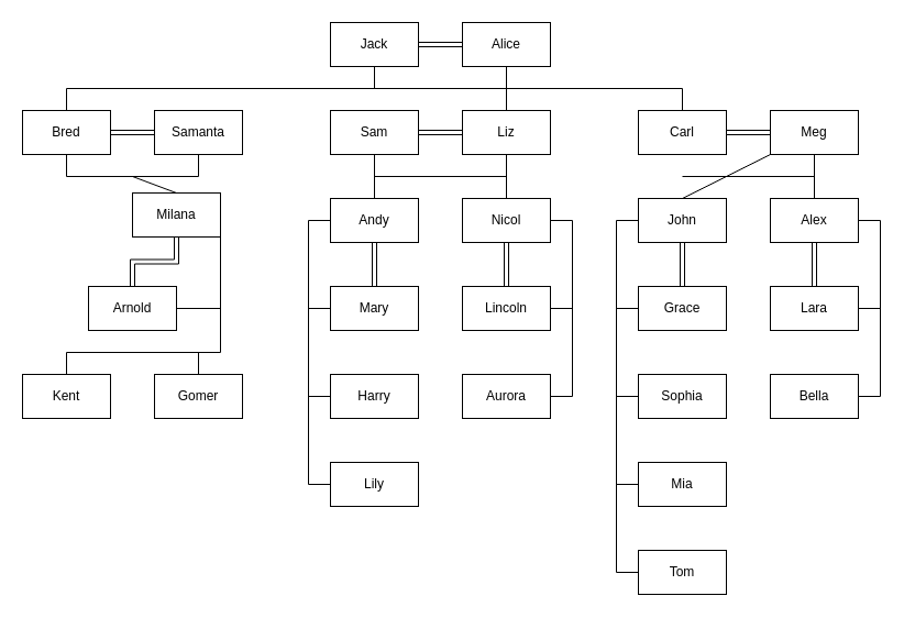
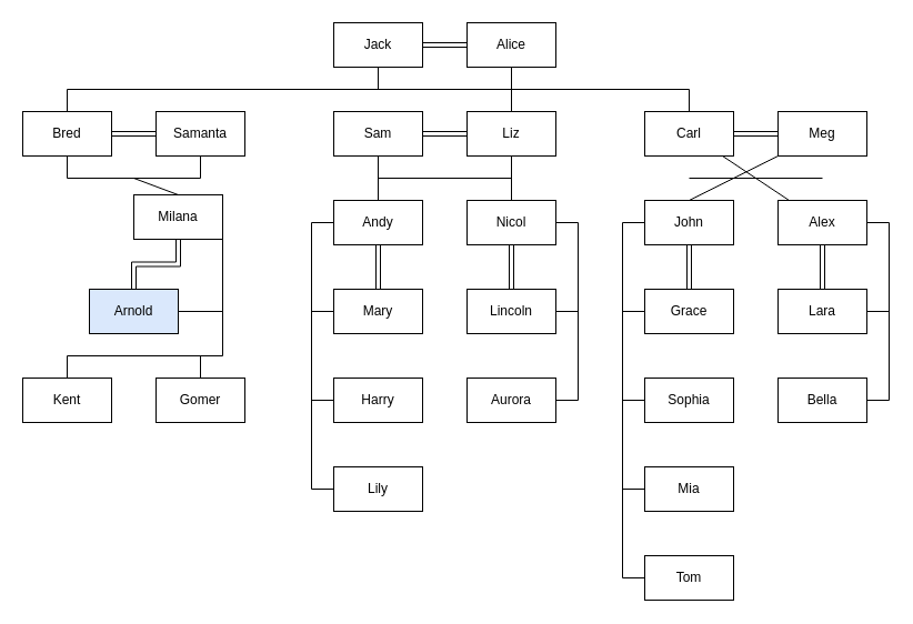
  <mxCell id="0" />
  <mxCell id="1" parent="0" />
  <mxCell id="2" style="edgeStyle=orthogonalEdgeStyle;shape=link;rounded=0;orthogonalLoop=1;jettySize=auto;html=1;exitX=1;exitY=0.5;exitDx=0;exitDy=0;entryX=0;entryY=0.5;entryDx=0;entryDy=0;" edge="1" parent="1" source="3" target="4"><mxGeometry relative="1" as="geometry" /></mxCell>
  <mxCell id="3" value="Jack" style="rounded=0;whiteSpace=wrap;html=1;" vertex="1" parent="1"><mxGeometry x="300" width="80" height="40" as="geometry" y="20" /></mxCell>
  <mxCell id="4" value="Alice" style="rounded=0;whiteSpace=wrap;html=1;" vertex="1" parent="1"><mxGeometry x="420" width="80" height="40" as="geometry" y="20" /></mxCell>
  <mxCell id="5" style="edgeStyle=orthogonalEdgeStyle;shape=link;rounded=0;orthogonalLoop=1;jettySize=auto;html=1;exitX=1;exitY=0.5;exitDx=0;exitDy=0;entryX=0;entryY=0.5;entryDx=0;entryDy=0;" edge="1" parent="1" source="6" target="12"><mxGeometry relative="1" as="geometry" /></mxCell>
  <mxCell id="6" value="Bred" style="rounded=0;whiteSpace=wrap;html=1;" vertex="1" parent="1"><mxGeometry y="100" width="80" height="40" as="geometry" x="20" /></mxCell>
  <mxCell id="7" style="edgeStyle=orthogonalEdgeStyle;shape=link;rounded=0;orthogonalLoop=1;jettySize=auto;html=1;exitX=1;exitY=0.5;exitDx=0;exitDy=0;entryX=0;entryY=0.5;entryDx=0;entryDy=0;" edge="1" parent="1" source="8" target="11"><mxGeometry relative="1" as="geometry" /></mxCell>
  <mxCell id="8" value="Sam" style="rounded=0;whiteSpace=wrap;html=1;" vertex="1" parent="1"><mxGeometry x="300" y="100" width="80" height="40" as="geometry" /></mxCell>
  <mxCell id="9" style="edgeStyle=orthogonalEdgeStyle;shape=link;rounded=0;orthogonalLoop=1;jettySize=auto;html=1;exitX=1;exitY=0.5;exitDx=0;exitDy=0;entryX=0;entryY=0.5;entryDx=0;entryDy=0;" edge="1" parent="1" source="10" target="13"><mxGeometry relative="1" as="geometry" /></mxCell>
  <mxCell id="10" value="Carl" style="rounded=0;whiteSpace=wrap;html=1;" vertex="1" parent="1"><mxGeometry x="580" y="100" width="80" height="40" as="geometry" /></mxCell>
  <mxCell id="11" value="Liz" style="rounded=0;whiteSpace=wrap;html=1;" vertex="1" parent="1"><mxGeometry x="420" y="100" width="80" height="40" as="geometry" /></mxCell>
  <mxCell id="12" value="Samanta" style="rounded=0;whiteSpace=wrap;html=1;" vertex="1" parent="1"><mxGeometry x="140" y="100" width="80" height="40" as="geometry" /></mxCell>
  <mxCell id="13" value="Meg" style="rounded=0;whiteSpace=wrap;html=1;" vertex="1" parent="1"><mxGeometry x="700" y="100" width="80" height="40" as="geometry" /></mxCell>
  <mxCell id="14" style="edgeStyle=orthogonalEdgeStyle;shape=link;rounded=0;orthogonalLoop=1;jettySize=auto;html=1;exitX=0.5;exitY=1;exitDx=0;exitDy=0;entryX=0.5;entryY=0;entryDx=0;entryDy=0;" edge="1" parent="1" source="15" target="40"><mxGeometry relative="1" as="geometry" /></mxCell>
  <mxCell id="15" value="Milana" style="rounded=0;whiteSpace=wrap;html=1;" vertex="1" parent="1"><mxGeometry x="120" y="175" width="80" height="40" as="geometry" /></mxCell>
  <mxCell id="16" style="edgeStyle=orthogonalEdgeStyle;shape=link;rounded=0;orthogonalLoop=1;jettySize=auto;html=1;exitX=0.5;exitY=1;exitDx=0;exitDy=0;entryX=0.5;entryY=0;entryDx=0;entryDy=0;" edge="1" parent="1" source="17" target="41"><mxGeometry relative="1" as="geometry" /></mxCell>
  <mxCell id="17" value="Andy" style="rounded=0;whiteSpace=wrap;html=1;" vertex="1" parent="1"><mxGeometry x="300" y="180" width="80" height="40" as="geometry" /></mxCell>
  <mxCell id="18" style="edgeStyle=orthogonalEdgeStyle;shape=link;rounded=0;orthogonalLoop=1;jettySize=auto;html=1;exitX=0.5;exitY=1;exitDx=0;exitDy=0;entryX=0.5;entryY=0;entryDx=0;entryDy=0;" edge="1" parent="1" source="19" target="42"><mxGeometry relative="1" as="geometry" /></mxCell>
  <mxCell id="19" value="Nicol" style="rounded=0;whiteSpace=wrap;html=1;" vertex="1" parent="1"><mxGeometry x="420" y="180" width="80" height="40" as="geometry" /></mxCell>
  <mxCell id="20" style="edgeStyle=orthogonalEdgeStyle;shape=link;rounded=0;orthogonalLoop=1;jettySize=auto;html=1;exitX=0.5;exitY=1;exitDx=0;exitDy=0;entryX=0.5;entryY=0;entryDx=0;entryDy=0;" edge="1" parent="1" source="21" target="43"><mxGeometry relative="1" as="geometry" /></mxCell>
  <mxCell id="21" value="John" style="rounded=0;whiteSpace=wrap;html=1;" vertex="1" parent="1"><mxGeometry x="580" y="180" width="80" height="40" as="geometry" /></mxCell>
  <mxCell id="22" style="edgeStyle=orthogonalEdgeStyle;shape=link;rounded=0;orthogonalLoop=1;jettySize=auto;html=1;exitX=0.5;exitY=1;exitDx=0;exitDy=0;entryX=0.5;entryY=0;entryDx=0;entryDy=0;" edge="1" parent="1" source="23" target="44"><mxGeometry relative="1" as="geometry" /></mxCell>
  <mxCell id="23" value="Alex" style="rounded=0;whiteSpace=wrap;html=1;" vertex="1" parent="1"><mxGeometry x="700" y="180" width="80" height="40" as="geometry" /></mxCell>
  <mxCell id="24" value="" style="endArrow=none;html=1;entryX=0.5;entryY=1;entryDx=0;entryDy=0;" edge="1" parent="1" target="3"><mxGeometry width="50" height="50" relative="1" as="geometry"><mxPoint x="340" y="80" as="sourcePoint" /><mxPoint x="470" y="90" as="targetPoint" /></mxGeometry></mxCell>
  <mxCell id="25" value="" style="endArrow=none;html=1;entryX=0.5;entryY=1;entryDx=0;entryDy=0;" edge="1" parent="1" target="4"><mxGeometry width="50" height="50" relative="1" as="geometry"><mxPoint x="460" y="80" as="sourcePoint" /><mxPoint x="470" y="90" as="targetPoint" /></mxGeometry></mxCell>
  <mxCell id="26" value="" style="endArrow=none;html=1;" edge="1" parent="1"><mxGeometry width="50" height="50" relative="1" as="geometry"><mxPoint x="60" y="80" as="sourcePoint" /><mxPoint x="620" y="80" as="targetPoint" /></mxGeometry></mxCell>
  <mxCell id="27" value="" style="endArrow=none;html=1;exitX=0.5;exitY=0;exitDx=0;exitDy=0;" edge="1" parent="1" source="6"><mxGeometry width="50" height="50" relative="1" as="geometry"><mxPoint x="420" y="140" as="sourcePoint" /><mxPoint x="60" y="80" as="targetPoint" /></mxGeometry></mxCell>
  <mxCell id="28" value="" style="endArrow=none;html=1;exitX=0.5;exitY=0;exitDx=0;exitDy=0;" edge="1" parent="1" source="11"><mxGeometry width="50" height="50" relative="1" as="geometry"><mxPoint x="420" y="140" as="sourcePoint" /><mxPoint x="460" y="80" as="targetPoint" /></mxGeometry></mxCell>
  <mxCell id="29" value="" style="endArrow=none;html=1;exitX=0.5;exitY=0;exitDx=0;exitDy=0;" edge="1" parent="1" source="10"><mxGeometry width="50" height="50" relative="1" as="geometry"><mxPoint x="420" y="140" as="sourcePoint" /><mxPoint x="620" y="80" as="targetPoint" /></mxGeometry></mxCell>
  <mxCell id="30" value="" style="endArrow=none;html=1;entryX=0.5;entryY=1;entryDx=0;entryDy=0;" edge="1" parent="1" target="6"><mxGeometry width="50" height="50" relative="1" as="geometry"><mxPoint x="60" y="160" as="sourcePoint" /><mxPoint x="470" y="90" as="targetPoint" /></mxGeometry></mxCell>
  <mxCell id="31" value="" style="endArrow=none;html=1;entryX=0.5;entryY=1;entryDx=0;entryDy=0;" edge="1" parent="1" target="12"><mxGeometry width="50" height="50" relative="1" as="geometry"><mxPoint x="180" y="160" as="sourcePoint" /><mxPoint x="470" y="90" as="targetPoint" /></mxGeometry></mxCell>
  <mxCell id="32" value="" style="endArrow=none;html=1;exitX=0.5;exitY=0;exitDx=0;exitDy=0;" edge="1" parent="1" source="15"><mxGeometry width="50" height="50" relative="1" as="geometry"><mxPoint x="420" y="140" as="sourcePoint" /><mxPoint x="120" y="160" as="targetPoint" /></mxGeometry></mxCell>
  <mxCell id="33" value="" style="endArrow=none;html=1;" edge="1" parent="1"><mxGeometry width="50" height="50" relative="1" as="geometry"><mxPoint x="60" y="160" as="sourcePoint" /><mxPoint x="180" y="160" as="targetPoint" /></mxGeometry></mxCell>
  <mxCell id="34" value="" style="endArrow=none;html=1;" edge="1" parent="1"><mxGeometry width="50" height="50" relative="1" as="geometry"><mxPoint x="340" y="160" as="sourcePoint" /><mxPoint x="460" y="160" as="targetPoint" /></mxGeometry></mxCell>
  <mxCell id="35" value="" style="endArrow=none;html=1;" edge="1" parent="1"><mxGeometry width="50" height="50" relative="1" as="geometry"><mxPoint x="620" y="160" as="sourcePoint" /><mxPoint x="740" y="160" as="targetPoint" /></mxGeometry></mxCell>
  <mxCell id="36" value="" style="endArrow=none;html=1;exitX=0.5;exitY=0;exitDx=0;exitDy=0;entryX=0.5;entryY=1;entryDx=0;entryDy=0;" edge="1" parent="1" source="17" target="8"><mxGeometry width="50" height="50" relative="1" as="geometry"><mxPoint x="420" y="140" as="sourcePoint" /><mxPoint x="470" y="90" as="targetPoint" /></mxGeometry></mxCell>
  <mxCell id="37" value="" style="endArrow=none;html=1;exitX=0.5;exitY=0;exitDx=0;exitDy=0;entryX=0.5;entryY=1;entryDx=0;entryDy=0;" edge="1" parent="1" source="19" target="11"><mxGeometry width="50" height="50" relative="1" as="geometry"><mxPoint x="420" y="140" as="sourcePoint" /><mxPoint x="470" y="90" as="targetPoint" /></mxGeometry></mxCell>
  <mxCell id="38" value="" style="endArrow=none;html=1;exitX=0.5;exitY=0;exitDx=0;exitDy=0;" edge="1" parent="1" source="21" target="13"><mxGeometry width="50" height="50" relative="1" as="geometry"><mxPoint x="420" y="140" as="sourcePoint" /><mxPoint x="470" y="90" as="targetPoint" /></mxGeometry></mxCell>
- <mxCell id="39" value="" style="endArrow=none;html=1;entryX=0.5;entryY=1;entryDx=0;entryDy=0;" edge="1" parent="1" source="23" target="13"><mxGeometry width="50" height="50" relative="1" as="geometry"><mxPoint x="420" y="140" as="sourcePoint" /><mxPoint x="470" y="90" as="targetPoint" /></mxGeometry></mxCell>
- <mxCell id="40" value="Arnold" style="rounded=0;whiteSpace=wrap;html=1;" vertex="1" parent="1"><mxGeometry x="80" y="260" width="80" height="40" as="geometry" /></mxCell>
+ <mxCell id="39" value="" style="endArrow=none;html=1;" edge="1" parent="1" source="23" target="10"><mxGeometry width="50" height="50" relative="1" as="geometry"><mxPoint x="420" y="140" as="sourcePoint" /><mxPoint x="470" y="90" as="targetPoint" /></mxGeometry></mxCell>
+ <mxCell id="40" value="Arnold" style="rounded=0;whiteSpace=wrap;html=1;fillColor=#dae8fc;" vertex="1" parent="1"><mxGeometry x="80" y="260" width="80" height="40" as="geometry" /></mxCell>
  <mxCell id="41" value="Mary" style="rounded=0;whiteSpace=wrap;html=1;" vertex="1" parent="1"><mxGeometry x="300" y="260" width="80" height="40" as="geometry" /></mxCell>
  <mxCell id="42" value="Lincoln" style="rounded=0;whiteSpace=wrap;html=1;" vertex="1" parent="1"><mxGeometry x="420" y="260" width="80" height="40" as="geometry" /></mxCell>
  <mxCell id="43" value="Grace" style="rounded=0;whiteSpace=wrap;html=1;" vertex="1" parent="1"><mxGeometry x="580" y="260" width="80" height="40" as="geometry" /></mxCell>
  <mxCell id="44" value="Lara" style="rounded=0;whiteSpace=wrap;html=1;" vertex="1" parent="1"><mxGeometry x="700" y="260" width="80" height="40" as="geometry" /></mxCell>
  <mxCell id="45" value="Kent" style="rounded=0;whiteSpace=wrap;html=1;" vertex="1" parent="1"><mxGeometry y="340" width="80" height="40" as="geometry" x="20" /></mxCell>
  <mxCell id="46" value="Gomer" style="rounded=0;whiteSpace=wrap;html=1;" vertex="1" parent="1"><mxGeometry x="140" y="340" width="80" height="40" as="geometry" /></mxCell>
  <mxCell id="47" value="Harry" style="rounded=0;whiteSpace=wrap;html=1;" vertex="1" parent="1"><mxGeometry x="300" y="340" width="80" height="40" as="geometry" /></mxCell>
  <mxCell id="48" value="Lily" style="rounded=0;whiteSpace=wrap;html=1;" vertex="1" parent="1"><mxGeometry x="300" y="420" width="80" height="40" as="geometry" /></mxCell>
  <mxCell id="49" value="Aurora" style="rounded=0;whiteSpace=wrap;html=1;" vertex="1" parent="1"><mxGeometry x="420" y="340" width="80" height="40" as="geometry" /></mxCell>
  <mxCell id="50" value="Sophia" style="rounded=0;whiteSpace=wrap;html=1;" vertex="1" parent="1"><mxGeometry x="580" y="340" width="80" height="40" as="geometry" /></mxCell>
  <mxCell id="51" value="Mia" style="rounded=0;whiteSpace=wrap;html=1;" vertex="1" parent="1"><mxGeometry x="580" y="420" width="80" height="40" as="geometry" /></mxCell>
  <mxCell id="52" value="Tom" style="rounded=0;whiteSpace=wrap;html=1;" vertex="1" parent="1"><mxGeometry x="580" y="500" width="80" height="40" as="geometry" /></mxCell>
  <mxCell id="53" value="Bella" style="rounded=0;whiteSpace=wrap;html=1;" vertex="1" parent="1"><mxGeometry x="700" y="340" width="80" height="40" as="geometry" /></mxCell>
  <mxCell id="54" value="" style="endArrow=none;html=1;" edge="1" parent="1"><mxGeometry width="50" height="50" relative="1" as="geometry"><mxPoint x="200" y="320" as="sourcePoint" /><mxPoint x="200" y="200" as="targetPoint" /></mxGeometry></mxCell>
  <mxCell id="55" value="" style="endArrow=none;html=1;entryX=1;entryY=0.5;entryDx=0;entryDy=0;" edge="1" parent="1" target="15"><mxGeometry width="50" height="50" relative="1" as="geometry"><mxPoint x="200" y="200" as="sourcePoint" /><mxPoint x="470" y="290" as="targetPoint" /></mxGeometry></mxCell>
  <mxCell id="56" value="" style="endArrow=none;html=1;entryX=1;entryY=0.5;entryDx=0;entryDy=0;" edge="1" parent="1" target="40"><mxGeometry width="50" height="50" relative="1" as="geometry"><mxPoint x="200" y="280" as="sourcePoint" /><mxPoint x="470" y="290" as="targetPoint" /></mxGeometry></mxCell>
  <mxCell id="57" value="" style="endArrow=none;html=1;" edge="1" parent="1"><mxGeometry width="50" height="50" relative="1" as="geometry"><mxPoint x="60" y="320" as="sourcePoint" /><mxPoint x="200" y="320" as="targetPoint" /></mxGeometry></mxCell>
  <mxCell id="58" value="" style="endArrow=none;html=1;exitX=0.5;exitY=0;exitDx=0;exitDy=0;" edge="1" parent="1" source="45"><mxGeometry width="50" height="50" relative="1" as="geometry"><mxPoint x="420" y="340" as="sourcePoint" /><mxPoint x="60" y="320" as="targetPoint" /></mxGeometry></mxCell>
  <mxCell id="59" value="" style="endArrow=none;html=1;exitX=0.5;exitY=0;exitDx=0;exitDy=0;" edge="1" parent="1" source="46"><mxGeometry width="50" height="50" relative="1" as="geometry"><mxPoint x="420" y="340" as="sourcePoint" /><mxPoint x="180" y="320" as="targetPoint" /></mxGeometry></mxCell>
  <mxCell id="60" value="" style="endArrow=none;html=1;" edge="1" parent="1"><mxGeometry width="50" height="50" relative="1" as="geometry"><mxPoint x="280" y="440" as="sourcePoint" /><mxPoint x="280" y="200" as="targetPoint" /></mxGeometry></mxCell>
  <mxCell id="61" value="" style="endArrow=none;html=1;exitX=0;exitY=0.5;exitDx=0;exitDy=0;" edge="1" parent="1" source="17"><mxGeometry width="50" height="50" relative="1" as="geometry"><mxPoint x="420" y="340" as="sourcePoint" /><mxPoint x="280" y="200" as="targetPoint" /></mxGeometry></mxCell>
  <mxCell id="62" value="" style="endArrow=none;html=1;entryX=0;entryY=0.5;entryDx=0;entryDy=0;" edge="1" parent="1" target="41"><mxGeometry width="50" height="50" relative="1" as="geometry"><mxPoint x="280" y="280" as="sourcePoint" /><mxPoint x="470" y="290" as="targetPoint" /></mxGeometry></mxCell>
  <mxCell id="63" value="" style="endArrow=none;html=1;entryX=0;entryY=0.5;entryDx=0;entryDy=0;" edge="1" parent="1" target="47"><mxGeometry width="50" height="50" relative="1" as="geometry"><mxPoint x="280" y="360" as="sourcePoint" /><mxPoint x="470" y="290" as="targetPoint" /></mxGeometry></mxCell>
  <mxCell id="64" value="" style="endArrow=none;html=1;entryX=0;entryY=0.5;entryDx=0;entryDy=0;" edge="1" parent="1" target="48"><mxGeometry width="50" height="50" relative="1" as="geometry"><mxPoint x="280" y="440" as="sourcePoint" /><mxPoint x="470" y="290" as="targetPoint" /></mxGeometry></mxCell>
  <mxCell id="65" value="" style="endArrow=none;html=1;" edge="1" parent="1"><mxGeometry width="50" height="50" relative="1" as="geometry"><mxPoint x="520" y="360" as="sourcePoint" /><mxPoint x="520" y="200" as="targetPoint" /></mxGeometry></mxCell>
  <mxCell id="66" value="" style="endArrow=none;html=1;exitX=1;exitY=0.5;exitDx=0;exitDy=0;" edge="1" parent="1" source="19"><mxGeometry width="50" height="50" relative="1" as="geometry"><mxPoint x="420" y="340" as="sourcePoint" /><mxPoint x="520" y="200" as="targetPoint" /></mxGeometry></mxCell>
  <mxCell id="67" value="" style="endArrow=none;html=1;exitX=1;exitY=0.5;exitDx=0;exitDy=0;" edge="1" parent="1" source="42"><mxGeometry width="50" height="50" relative="1" as="geometry"><mxPoint x="420" y="340" as="sourcePoint" /><mxPoint x="520" y="280" as="targetPoint" /></mxGeometry></mxCell>
  <mxCell id="68" value="" style="endArrow=none;html=1;exitX=1;exitY=0.5;exitDx=0;exitDy=0;" edge="1" parent="1" source="49"><mxGeometry width="50" height="50" relative="1" as="geometry"><mxPoint x="420" y="340" as="sourcePoint" /><mxPoint x="520" y="360" as="targetPoint" /></mxGeometry></mxCell>
  <mxCell id="69" value="" style="endArrow=none;html=1;entryX=0;entryY=0.5;entryDx=0;entryDy=0;" edge="1" parent="1" target="21"><mxGeometry width="50" height="50" relative="1" as="geometry"><mxPoint x="560" y="200" as="sourcePoint" /><mxPoint x="470" y="290" as="targetPoint" /></mxGeometry></mxCell>
  <mxCell id="70" value="" style="endArrow=none;html=1;entryX=0;entryY=0.5;entryDx=0;entryDy=0;" edge="1" parent="1" target="43"><mxGeometry width="50" height="50" relative="1" as="geometry"><mxPoint x="560" y="280" as="sourcePoint" /><mxPoint x="470" y="290" as="targetPoint" /></mxGeometry></mxCell>
  <mxCell id="71" value="" style="endArrow=none;html=1;entryX=0;entryY=0.5;entryDx=0;entryDy=0;" edge="1" parent="1" target="50"><mxGeometry width="50" height="50" relative="1" as="geometry"><mxPoint x="560" y="360" as="sourcePoint" /><mxPoint x="470" y="290" as="targetPoint" /></mxGeometry></mxCell>
  <mxCell id="72" value="" style="endArrow=none;html=1;entryX=0;entryY=0.5;entryDx=0;entryDy=0;" edge="1" parent="1" target="51"><mxGeometry width="50" height="50" relative="1" as="geometry"><mxPoint x="560" y="440" as="sourcePoint" /><mxPoint x="470" y="290" as="targetPoint" /></mxGeometry></mxCell>
  <mxCell id="73" value="" style="endArrow=none;html=1;entryX=0;entryY=0.5;entryDx=0;entryDy=0;" edge="1" parent="1" target="52"><mxGeometry width="50" height="50" relative="1" as="geometry"><mxPoint x="560" y="520" as="sourcePoint" /><mxPoint x="470" y="290" as="targetPoint" /></mxGeometry></mxCell>
  <mxCell id="74" value="" style="endArrow=none;html=1;" edge="1" parent="1"><mxGeometry width="50" height="50" relative="1" as="geometry"><mxPoint x="560" y="520" as="sourcePoint" /><mxPoint x="560" y="200" as="targetPoint" /></mxGeometry></mxCell>
  <mxCell id="75" value="" style="endArrow=none;html=1;entryX=1;entryY=0.5;entryDx=0;entryDy=0;" edge="1" parent="1" target="23"><mxGeometry width="50" height="50" relative="1" as="geometry"><mxPoint x="800" y="200" as="sourcePoint" /><mxPoint x="470" y="290" as="targetPoint" /></mxGeometry></mxCell>
  <mxCell id="76" value="" style="endArrow=none;html=1;entryX=1;entryY=0.5;entryDx=0;entryDy=0;" edge="1" parent="1" target="44"><mxGeometry width="50" height="50" relative="1" as="geometry"><mxPoint x="800" y="280" as="sourcePoint" /><mxPoint x="470" y="290" as="targetPoint" /></mxGeometry></mxCell>
  <mxCell id="77" value="" style="endArrow=none;html=1;exitX=1;exitY=0.5;exitDx=0;exitDy=0;" edge="1" parent="1" source="53"><mxGeometry width="50" height="50" relative="1" as="geometry"><mxPoint x="420" y="340" as="sourcePoint" /><mxPoint x="800" y="360" as="targetPoint" /></mxGeometry></mxCell>
  <mxCell id="78" value="" style="endArrow=none;html=1;" edge="1" parent="1"><mxGeometry width="50" height="50" relative="1" as="geometry"><mxPoint x="800" y="360" as="sourcePoint" /><mxPoint x="800" y="200" as="targetPoint" /></mxGeometry></mxCell>
